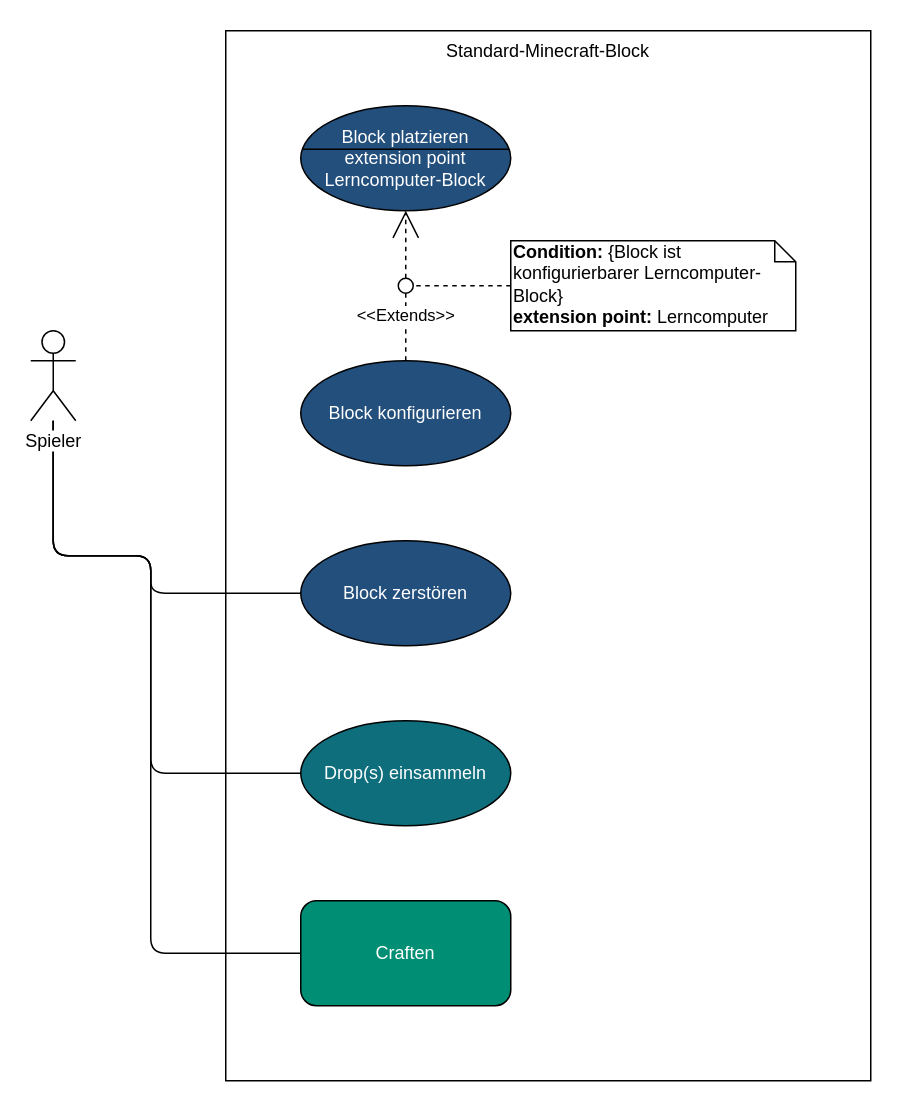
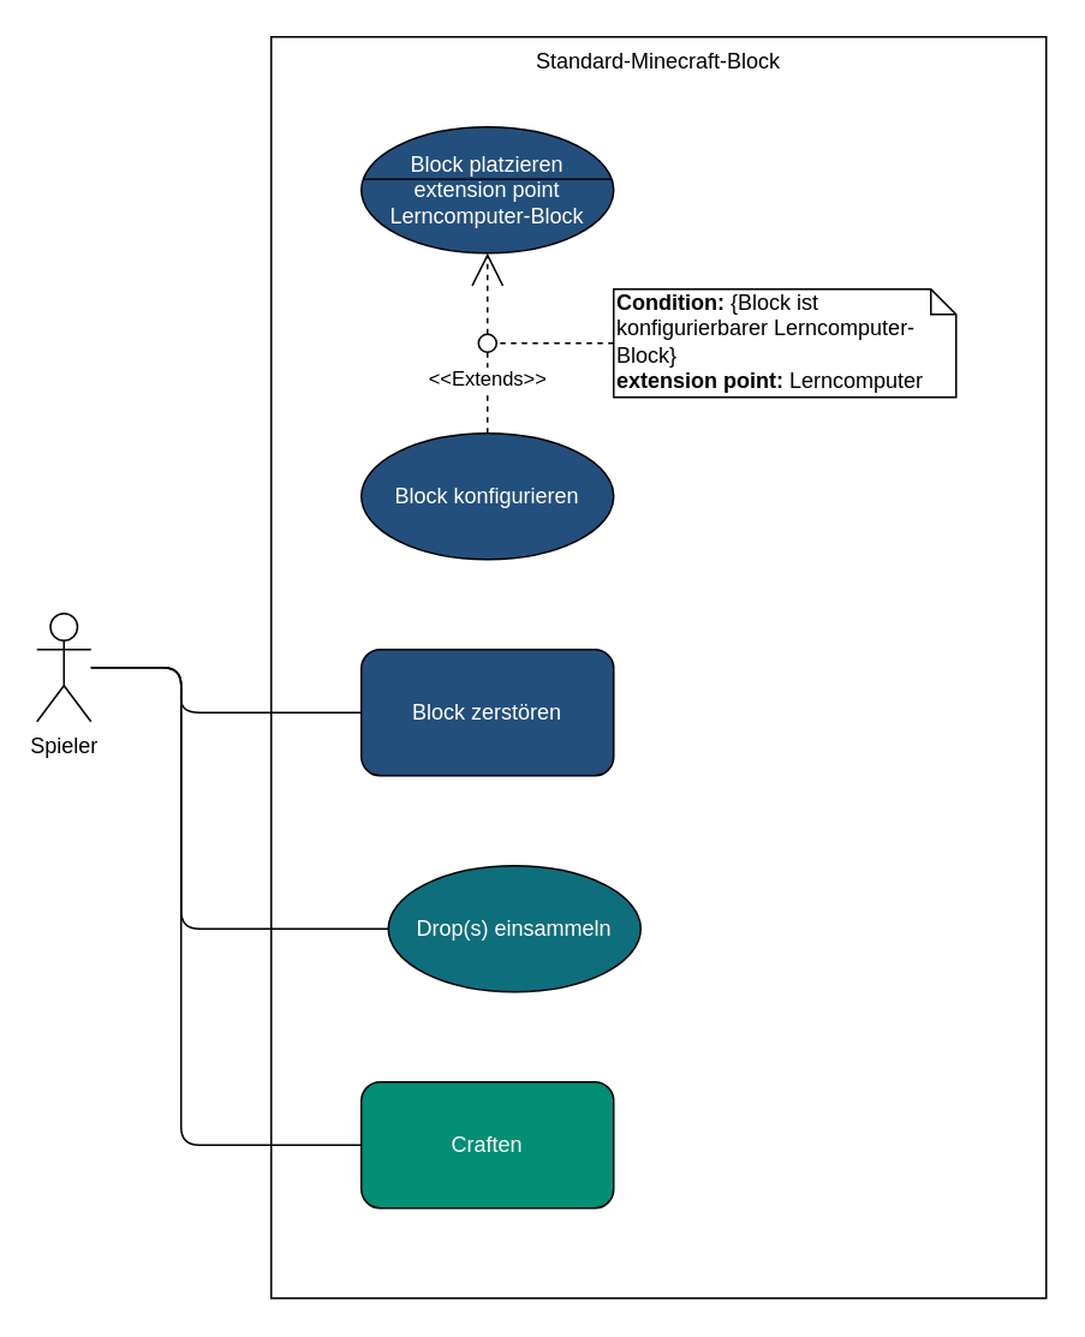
  <mxCell id="0" />
  <mxCell id="1" parent="0" />
  <mxCell id="2" value="Standard-Minecraft-Block" style="whiteSpace=wrap;html=1;fillColor=#FFFFFF;verticalAlign=top;" parent="1" vertex="1"><mxGeometry x="150" width="430" height="700" as="geometry" y="20" /></mxCell>
  <mxCell id="3" style="edgeStyle=orthogonalEdgeStyle;rounded=1;orthogonalLoop=1;jettySize=auto;html=1;endArrow=none;endFill=0;" parent="1" source="6" target="17" edge="1"><mxGeometry relative="1" as="geometry"><Array as="points"><mxPoint x="100" y="370" /><mxPoint x="100" y="515" /></Array></mxGeometry></mxCell>
  <mxCell id="4" style="edgeStyle=orthogonalEdgeStyle;rounded=1;orthogonalLoop=1;jettySize=auto;html=1;endArrow=none;endFill=0;" parent="1" source="6" target="16" edge="1"><mxGeometry relative="1" as="geometry"><Array as="points"><mxPoint x="100" y="370" /><mxPoint x="100" y="395" /></Array></mxGeometry></mxCell>
  <mxCell id="5" style="edgeStyle=orthogonalEdgeStyle;rounded=1;orthogonalLoop=1;jettySize=auto;html=1;endArrow=none;endFill=0;" parent="1" source="6" target="9" edge="1"><mxGeometry relative="1" as="geometry"><Array as="points"><mxPoint x="100" y="370" /><mxPoint x="100" y="635" /></Array></mxGeometry></mxCell>
- <mxCell id="6" value="Spieler" style="shape=umlActor;verticalLabelPosition=bottom;labelBackgroundColor=#ffffff;verticalAlign=top;html=1;fillColor=#FFFFFF;" parent="1" vertex="1"><mxGeometry x="20" y="220" width="30" height="60" as="geometry" /></mxCell>
+ <mxCell id="6" value="Spieler" style="shape=umlActor;verticalLabelPosition=bottom;labelBackgroundColor=#ffffff;verticalAlign=top;html=1;fillColor=#FFFFFF;" parent="1" vertex="1"><mxGeometry y="340" width="30" height="60" as="geometry" x="20" /></mxCell>
  <mxCell id="7" style="edgeStyle=orthogonalEdgeStyle;rounded=1;orthogonalLoop=1;jettySize=auto;html=1;dashed=1;endArrow=none;endFill=0;fontColor=#FFFFFF;" parent="1" source="15" target="12" edge="1"><mxGeometry relative="1" as="geometry" /></mxCell>
  <mxCell id="8" value="&amp;lt;&amp;lt;Extends&lt;span style=&quot;color: rgb(0 , 0 , 0)&quot;&gt;&amp;gt;&amp;gt;&lt;/span&gt;" style="endArrow=open;endSize=16;endFill=0;html=1;dashed=1;" parent="1" source="12" target="13" edge="1"><mxGeometry x="-1" y="-25" width="160" relative="1" as="geometry"><mxPoint x="163.5" y="613" as="sourcePoint" /><mxPoint x="437.5" y="221" as="targetPoint" /><mxPoint x="-25" y="25" as="offset" /></mxGeometry></mxCell>
  <mxCell id="9" value="Craften" style="whiteSpace=wrap;html=1;fillColor=#008e74;fontColor=#FFFFFF;rounded=1;" parent="1" vertex="1"><mxGeometry x="200" y="600" width="140" height="70" as="geometry" /></mxCell>
  <mxCell id="10" style="edgeStyle=orthogonalEdgeStyle;rounded=1;orthogonalLoop=1;jettySize=auto;html=1;dashed=1;endArrow=none;endFill=0;fontColor=#FFFFFF;" parent="1" source="11" target="12" edge="1"><mxGeometry relative="1" as="geometry" /></mxCell>
  <mxCell id="11" value="&lt;span style=&quot;text-align: center&quot;&gt;&lt;b&gt;Condition:&lt;/b&gt; {Block ist konfigurierbarer Lerncomputer-Block}&lt;/span&gt;&lt;br style=&quot;text-align: center&quot;&gt;&lt;span style=&quot;text-align: center&quot;&gt;&lt;b&gt;extension point:&lt;/b&gt; Lerncomputer&lt;/span&gt;" style="shape=note;whiteSpace=wrap;html=1;size=14;verticalAlign=top;align=left;spacingTop=-6;" parent="1" vertex="1"><mxGeometry x="340" y="160" width="190" height="60" as="geometry" /></mxCell>
  <mxCell id="12" value="" style="shape=mxgraph.flowchart.on-page_reference;" parent="1" vertex="1"><mxGeometry x="265" y="185" width="10" height="10" as="geometry" /></mxCell>
  <mxCell id="13" value="Block platzieren&lt;br style=&quot;border-color: var(--border-color);&quot;&gt;&lt;span style=&quot;&quot;&gt;extension point&lt;/span&gt;&lt;br style=&quot;border-color: var(--border-color);&quot;&gt;&lt;span style=&quot;&quot;&gt;Lerncomputer-Block&lt;/span&gt;" style="ellipse;whiteSpace=wrap;html=1;fillColor=#234F7C;fontColor=#FFFFFF;" parent="1" vertex="1"><mxGeometry x="200" y="70" width="140" height="70" as="geometry" /></mxCell>
  <mxCell id="14" value="" style="line;strokeWidth=1;html=1;verticalAlign=top;" parent="1" vertex="1"><mxGeometry x="201" y="94" width="138" height="10" as="geometry" /></mxCell>
  <mxCell id="15" value="Block konfigurieren" style="ellipse;whiteSpace=wrap;html=1;fillColor=#234F7C;fontColor=#FFFFFF;" parent="1" vertex="1"><mxGeometry x="200" y="240" width="140" height="70" as="geometry" /></mxCell>
- <mxCell id="16" value="Block zerstören" style="ellipse;whiteSpace=wrap;html=1;fillColor=#234F7C;fontColor=#FFFFFF;" parent="1" vertex="1"><mxGeometry x="200" y="360" width="140" height="70" as="geometry" /></mxCell>
- <mxCell id="17" value="Drop(s) einsammeln" style="ellipse;whiteSpace=wrap;html=1;fillColor=#0E6E7C;fontColor=#FFFFFF;" parent="1" vertex="1"><mxGeometry x="200" y="480" width="140" height="70" as="geometry" /></mxCell>
+ <mxCell id="16" value="Block zerstören" style="whiteSpace=wrap;html=1;fillColor=#234F7C;fontColor=#FFFFFF;rounded=1;" parent="1" vertex="1"><mxGeometry x="200" y="360" width="140" height="70" as="geometry" /></mxCell>
+ <mxCell id="17" value="Drop(s) einsammeln" style="ellipse;whiteSpace=wrap;html=1;fillColor=#0E6E7C;fontColor=#FFFFFF;" parent="1" vertex="1"><mxGeometry x="215" y="480" width="140" height="70" as="geometry" /></mxCell>
